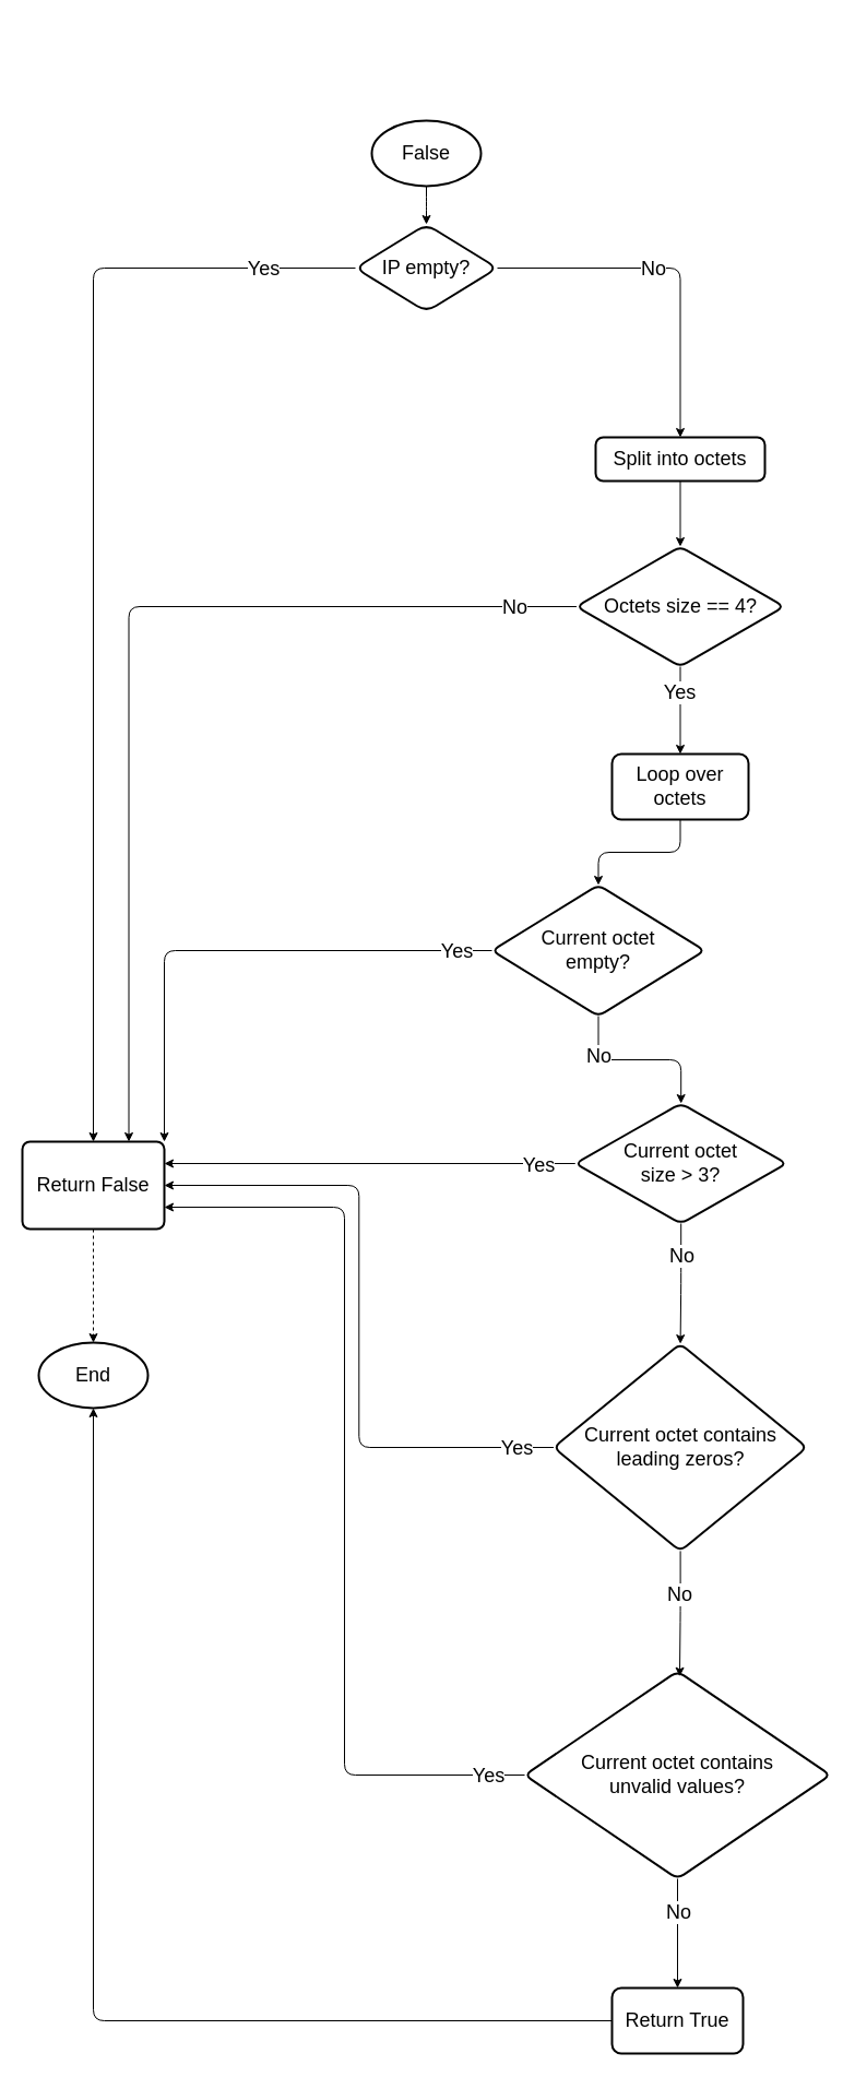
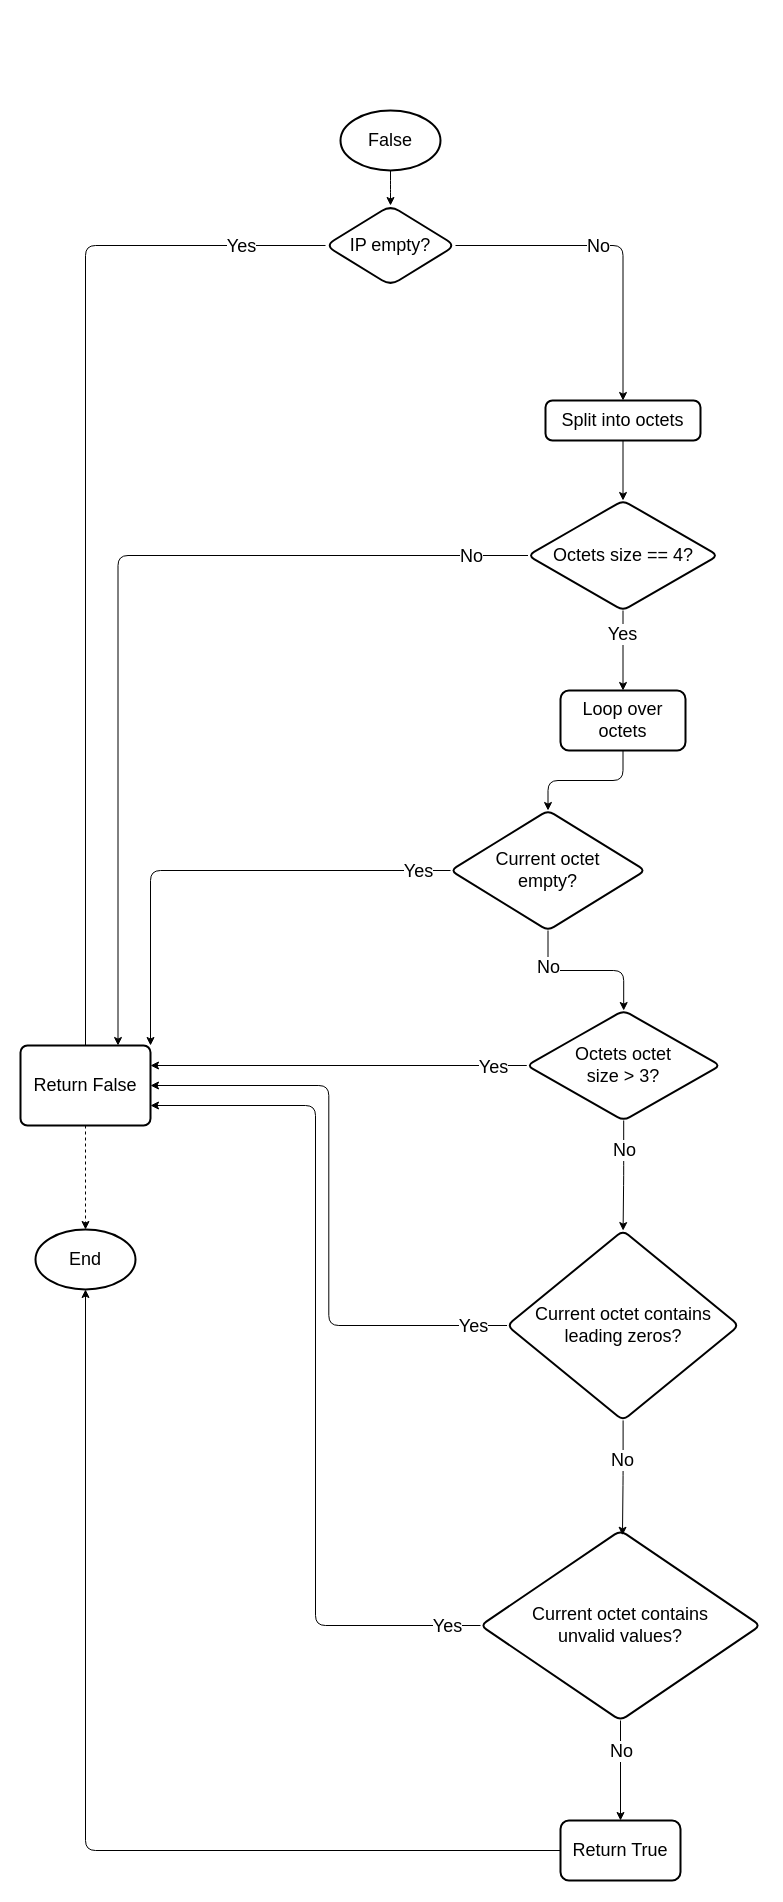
  <mxCell id="0" />
  <mxCell id="1" parent="0" />
  <mxCell id="2" value="" style="edgeStyle=orthogonalEdgeStyle;rounded=1;orthogonalLoop=1;jettySize=auto;html=1;fontSize=18;" parent="1" source="3" target="9" edge="1"><mxGeometry relative="1" as="geometry" /></mxCell>
  <mxCell id="3" value="&lt;font style=&quot;font-size: 18px;&quot;&gt;False&lt;/font&gt;" style="strokeWidth=2;html=1;shape=mxgraph.flowchart.start_1;whiteSpace=wrap;fontSize=18;rounded=1;" parent="1" vertex="1"><mxGeometry x="340" y="110" width="100" height="60" as="geometry" /></mxCell>
  <mxCell id="4" value="" style="edgeStyle=orthogonalEdgeStyle;rounded=1;orthogonalLoop=1;jettySize=auto;html=1;" parent="1" edge="1"><mxGeometry relative="1" as="geometry"><mxPoint x="407" y="20" as="sourcePoint" /></mxGeometry></mxCell>
- <mxCell id="5" style="edgeStyle=orthogonalEdgeStyle;rounded=1;orthogonalLoop=1;jettySize=auto;html=1;exitX=0;exitY=0.5;exitDx=0;exitDy=0;entryX=0.5;entryY=0;entryDx=0;entryDy=0;fontSize=18;" parent="1" source="9" target="10" edge="1"><mxGeometry relative="1" as="geometry" /></mxCell>
+ <mxCell id="5" style="edgeStyle=orthogonalEdgeStyle;rounded=1;orthogonalLoop=1;jettySize=auto;html=1;exitX=0;exitY=0.5;exitDx=0;exitDy=0;entryX=0.5;entryY=0;entryDx=0;entryDy=0;fontSize=18;endArrow=none;" parent="1" source="9" target="10" edge="1"><mxGeometry relative="1" as="geometry" /></mxCell>
  <mxCell id="6" value="Yes" style="edgeLabel;html=1;align=center;verticalAlign=middle;resizable=0;points=[];fontSize=18;rounded=1;" parent="5" vertex="1" connectable="0"><mxGeometry x="-0.836" y="1" relative="1" as="geometry"><mxPoint y="-1" as="offset" /></mxGeometry></mxCell>
  <mxCell id="7" style="edgeStyle=orthogonalEdgeStyle;rounded=1;orthogonalLoop=1;jettySize=auto;html=1;exitX=1;exitY=0.5;exitDx=0;exitDy=0;entryX=0.5;entryY=0;entryDx=0;entryDy=0;fontSize=18;" parent="1" source="9" target="14" edge="1"><mxGeometry relative="1" as="geometry"><mxPoint x="560" y="400" as="targetPoint" /></mxGeometry></mxCell>
  <mxCell id="8" value="No" style="edgeLabel;html=1;align=center;verticalAlign=middle;resizable=0;points=[];fontSize=18;rounded=1;" parent="7" vertex="1" connectable="0"><mxGeometry x="-0.122" y="-2" relative="1" as="geometry"><mxPoint y="-2" as="offset" /></mxGeometry></mxCell>
  <mxCell id="9" value="IP empty?" style="rhombus;whiteSpace=wrap;html=1;strokeWidth=2;fontSize=18;rounded=1;" parent="1" vertex="1"><mxGeometry x="325" y="205" width="130" height="80" as="geometry" /></mxCell>
  <mxCell id="10" value="Return False" style="rounded=1;whiteSpace=wrap;html=1;absoluteArcSize=1;arcSize=14;strokeWidth=2;fontSize=18;" parent="1" vertex="1"><mxGeometry x="20" y="1045" width="130" height="80" as="geometry" /></mxCell>
  <mxCell id="11" value="End" style="strokeWidth=2;html=1;shape=mxgraph.flowchart.start_1;whiteSpace=wrap;fontSize=18;rounded=1;" parent="1" vertex="1"><mxGeometry x="35" y="1229" width="100" height="60" as="geometry" /></mxCell>
  <mxCell id="12" style="edgeStyle=orthogonalEdgeStyle;rounded=1;orthogonalLoop=1;jettySize=auto;html=1;exitX=0.5;exitY=1;exitDx=0;exitDy=0;entryX=0.5;entryY=0;entryDx=0;entryDy=0;entryPerimeter=0;fontSize=18;dashed=1;" parent="1" source="10" target="11" edge="1"><mxGeometry relative="1" as="geometry" /></mxCell>
  <mxCell id="13" value="" style="edgeStyle=orthogonalEdgeStyle;rounded=1;orthogonalLoop=1;jettySize=auto;html=1;fontSize=18;" parent="1" source="14" target="19" edge="1"><mxGeometry relative="1" as="geometry" /></mxCell>
  <mxCell id="14" value="Split into octets" style="rounded=1;whiteSpace=wrap;html=1;absoluteArcSize=1;arcSize=14;strokeWidth=2;fontSize=18;" parent="1" vertex="1"><mxGeometry x="545" y="400" width="155" height="40" as="geometry" /></mxCell>
  <mxCell id="15" style="edgeStyle=orthogonalEdgeStyle;rounded=1;orthogonalLoop=1;jettySize=auto;html=1;entryX=0.75;entryY=0;entryDx=0;entryDy=0;fontSize=18;" parent="1" source="19" target="10" edge="1"><mxGeometry relative="1" as="geometry" /></mxCell>
  <mxCell id="16" value="No" style="edgeLabel;html=1;align=center;verticalAlign=middle;resizable=0;points=[];fontSize=18;rounded=1;" parent="15" vertex="1" connectable="0"><mxGeometry x="-0.873" y="3" relative="1" as="geometry"><mxPoint y="-3" as="offset" /></mxGeometry></mxCell>
  <mxCell id="17" value="" style="edgeStyle=orthogonalEdgeStyle;rounded=1;orthogonalLoop=1;jettySize=auto;html=1;fontSize=18;" parent="1" source="19" target="21" edge="1"><mxGeometry relative="1" as="geometry" /></mxCell>
  <mxCell id="18" value="Yes" style="edgeLabel;html=1;align=center;verticalAlign=middle;resizable=0;points=[];fontSize=18;rounded=1;" parent="17" vertex="1" connectable="0"><mxGeometry x="-0.426" y="-1" relative="1" as="geometry"><mxPoint as="offset" /></mxGeometry></mxCell>
  <mxCell id="19" value="Octets size == 4?" style="rhombus;whiteSpace=wrap;html=1;rounded=1;arcSize=14;strokeWidth=2;fontSize=18;" parent="1" vertex="1"><mxGeometry x="527.5" y="500" width="190" height="110" as="geometry" /></mxCell>
  <mxCell id="20" value="" style="edgeStyle=orthogonalEdgeStyle;rounded=1;orthogonalLoop=1;jettySize=auto;html=1;fontSize=18;" parent="1" source="21" target="26" edge="1"><mxGeometry relative="1" as="geometry" /></mxCell>
  <mxCell id="21" value="Loop over octets" style="whiteSpace=wrap;html=1;rounded=1;arcSize=14;strokeWidth=2;fontSize=18;" parent="1" vertex="1"><mxGeometry x="560" y="690" width="125" height="60" as="geometry" /></mxCell>
  <mxCell id="22" style="edgeStyle=orthogonalEdgeStyle;rounded=1;orthogonalLoop=1;jettySize=auto;html=1;entryX=1;entryY=0;entryDx=0;entryDy=0;fontSize=18;" parent="1" source="26" target="10" edge="1"><mxGeometry relative="1" as="geometry" /></mxCell>
  <mxCell id="23" value="Yes" style="edgeLabel;html=1;align=center;verticalAlign=middle;resizable=0;points=[];fontSize=18;rounded=1;" parent="22" vertex="1" connectable="0"><mxGeometry x="-0.859" y="4" relative="1" as="geometry"><mxPoint y="-4" as="offset" /></mxGeometry></mxCell>
  <mxCell id="24" value="" style="edgeStyle=orthogonalEdgeStyle;rounded=1;orthogonalLoop=1;jettySize=auto;html=1;fontSize=18;" parent="1" source="26" target="31" edge="1"><mxGeometry relative="1" as="geometry" /></mxCell>
  <mxCell id="25" value="No" style="edgeLabel;html=1;align=center;verticalAlign=middle;resizable=0;points=[];fontSize=18;rounded=1;" parent="24" vertex="1" connectable="0"><mxGeometry x="-0.84" relative="1" as="geometry"><mxPoint y="24" as="offset" /></mxGeometry></mxCell>
  <mxCell id="26" value="Current octet&lt;div&gt;empty?&lt;/div&gt;" style="rhombus;whiteSpace=wrap;html=1;rounded=1;arcSize=14;strokeWidth=2;fontSize=18;" parent="1" vertex="1"><mxGeometry x="450" y="810" width="195" height="120" as="geometry" /></mxCell>
  <mxCell id="27" value="" style="edgeStyle=orthogonalEdgeStyle;rounded=1;orthogonalLoop=1;jettySize=auto;html=1;fontSize=18;" parent="1" source="31" target="36" edge="1"><mxGeometry relative="1" as="geometry" /></mxCell>
  <mxCell id="28" value="No" style="edgeLabel;html=1;align=center;verticalAlign=middle;resizable=0;points=[];fontSize=18;rounded=1;" parent="27" vertex="1" connectable="0"><mxGeometry x="-0.65" relative="1" as="geometry"><mxPoint y="11" as="offset" /></mxGeometry></mxCell>
  <mxCell id="29" style="edgeStyle=orthogonalEdgeStyle;rounded=1;orthogonalLoop=1;jettySize=auto;html=1;entryX=1;entryY=0.25;entryDx=0;entryDy=0;fontSize=18;" parent="1" source="31" target="10" edge="1"><mxGeometry relative="1" as="geometry" /></mxCell>
  <mxCell id="30" value="Yes" style="edgeLabel;html=1;align=center;verticalAlign=middle;resizable=0;points=[];fontSize=18;rounded=1;" parent="29" vertex="1" connectable="0"><mxGeometry x="-0.82" y="1" relative="1" as="geometry"><mxPoint as="offset" /></mxGeometry></mxCell>
- <mxCell id="31" value="Current octet&lt;div&gt;size &amp;gt; 3?&lt;/div&gt;" style="rhombus;whiteSpace=wrap;html=1;rounded=1;arcSize=14;strokeWidth=2;fontSize=18;" parent="1" vertex="1"><mxGeometry x="526.25" y="1010" width="193.75" height="110" as="geometry" /></mxCell>
+ <mxCell id="31" value="Octets octet&lt;div&gt;size &amp;gt; 3?&lt;/div&gt;" style="rhombus;whiteSpace=wrap;html=1;rounded=1;arcSize=14;strokeWidth=2;fontSize=18;" parent="1" vertex="1"><mxGeometry x="526.25" y="1010" width="193.75" height="110" as="geometry" /></mxCell>
  <mxCell id="32" style="edgeStyle=orthogonalEdgeStyle;rounded=1;orthogonalLoop=1;jettySize=auto;html=1;entryX=1;entryY=0.5;entryDx=0;entryDy=0;fontSize=18;" parent="1" source="36" target="10" edge="1"><mxGeometry relative="1" as="geometry"><mxPoint x="150" y="960" as="targetPoint" /></mxGeometry></mxCell>
  <mxCell id="33" value="Yes" style="edgeLabel;html=1;align=center;verticalAlign=middle;resizable=0;points=[];fontSize=18;rounded=1;" parent="32" vertex="1" connectable="0"><mxGeometry x="-0.942" y="1" relative="1" as="geometry"><mxPoint x="-17" y="-1" as="offset" /></mxGeometry></mxCell>
  <mxCell id="34" value="" style="edgeStyle=orthogonalEdgeStyle;rounded=1;orthogonalLoop=1;jettySize=auto;html=1;fontSize=18;" parent="1" target="41" edge="1"><mxGeometry relative="1" as="geometry"><mxPoint x="622.583" y="1630.936" as="sourcePoint" /></mxGeometry></mxCell>
  <mxCell id="35" value="No" style="edgeLabel;html=1;align=center;verticalAlign=middle;resizable=0;points=[];fontSize=18;rounded=1;" parent="34" vertex="1" connectable="0"><mxGeometry x="-0.353" y="-1" relative="1" as="geometry"><mxPoint as="offset" /></mxGeometry></mxCell>
  <mxCell id="36" value="Current octet contains&lt;div style=&quot;font-size: 18px;&quot;&gt;leading zeros?&lt;/div&gt;" style="rhombus;whiteSpace=wrap;html=1;rounded=1;arcSize=14;strokeWidth=2;fontSize=18;" parent="1" vertex="1"><mxGeometry x="506.56" y="1230" width="231.87" height="190" as="geometry" /></mxCell>
  <mxCell id="37" value="" style="edgeStyle=orthogonalEdgeStyle;rounded=1;orthogonalLoop=1;jettySize=auto;html=1;fontSize=18;" parent="1" source="41" target="42" edge="1"><mxGeometry relative="1" as="geometry" /></mxCell>
  <mxCell id="38" value="No" style="edgeLabel;html=1;align=center;verticalAlign=middle;resizable=0;points=[];fontSize=18;rounded=1;" parent="37" vertex="1" connectable="0"><mxGeometry x="-0.607" relative="1" as="geometry"><mxPoint y="10" as="offset" /></mxGeometry></mxCell>
  <mxCell id="39" style="edgeStyle=orthogonalEdgeStyle;rounded=1;orthogonalLoop=1;jettySize=auto;html=1;entryX=1;entryY=0.75;entryDx=0;entryDy=0;" parent="1" source="41" target="10" edge="1"><mxGeometry relative="1" as="geometry" /></mxCell>
  <mxCell id="40" value="&lt;font style=&quot;font-size: 18px;&quot;&gt;Yes&lt;/font&gt;" style="edgeLabel;html=1;align=center;verticalAlign=middle;resizable=0;points=[];rounded=1;" parent="39" vertex="1" connectable="0"><mxGeometry x="-0.872" relative="1" as="geometry"><mxPoint x="20" as="offset" /></mxGeometry></mxCell>
  <mxCell id="41" value="Current octet contains&lt;div style=&quot;font-size: 18px;&quot;&gt;unvalid values?&lt;/div&gt;" style="rhombus;whiteSpace=wrap;html=1;rounded=1;arcSize=14;strokeWidth=2;fontSize=18;" parent="1" vertex="1"><mxGeometry x="480.01" y="1530" width="280" height="190" as="geometry" /></mxCell>
  <mxCell id="42" value="Return T&lt;span style=&quot;background-color: initial; font-size: 18px;&quot;&gt;rue&lt;/span&gt;" style="whiteSpace=wrap;html=1;rounded=1;arcSize=14;strokeWidth=2;fontSize=18;" parent="1" vertex="1"><mxGeometry x="560.005" y="1820" width="120" height="60" as="geometry" /></mxCell>
  <mxCell id="43" style="edgeStyle=orthogonalEdgeStyle;rounded=1;orthogonalLoop=1;jettySize=auto;html=1;entryX=0.5;entryY=1;entryDx=0;entryDy=0;entryPerimeter=0;fontSize=18;" parent="1" source="42" target="11" edge="1"><mxGeometry relative="1" as="geometry" /></mxCell>
  <mxCell id="44" style="edgeStyle=orthogonalEdgeStyle;rounded=1;orthogonalLoop=1;jettySize=auto;html=1;entryX=0.507;entryY=0.025;entryDx=0;entryDy=0;entryPerimeter=0;" parent="1" source="36" target="41" edge="1"><mxGeometry relative="1" as="geometry" /></mxCell>
  <mxCell id="45" value="&lt;font style=&quot;font-size: 18px;&quot;&gt;No&lt;/font&gt;" style="edgeLabel;html=1;align=center;verticalAlign=middle;resizable=0;points=[];rounded=1;" parent="44" vertex="1" connectable="0"><mxGeometry x="-0.308" y="-1" relative="1" as="geometry"><mxPoint as="offset" /></mxGeometry></mxCell>
